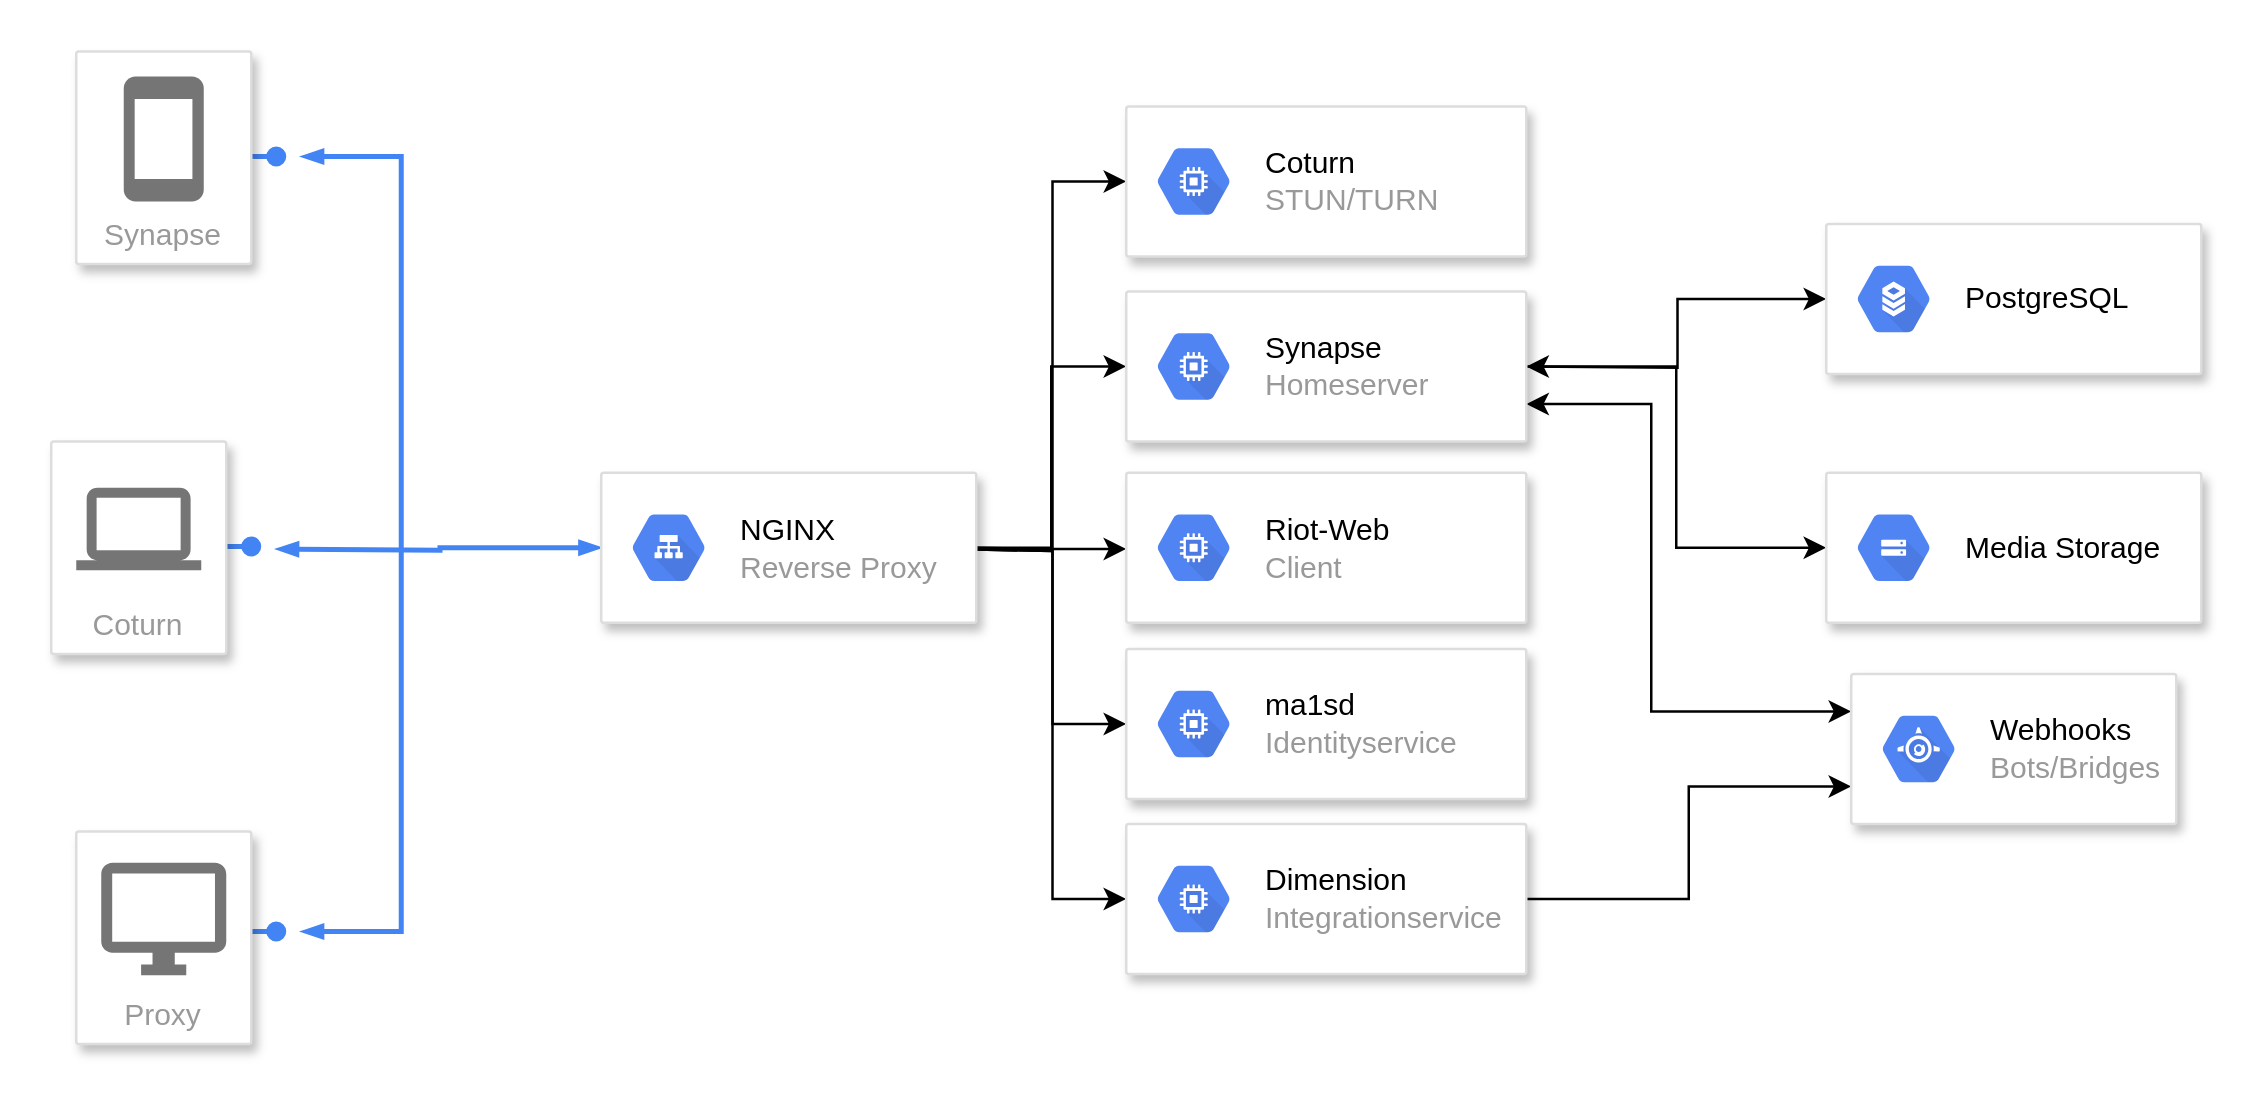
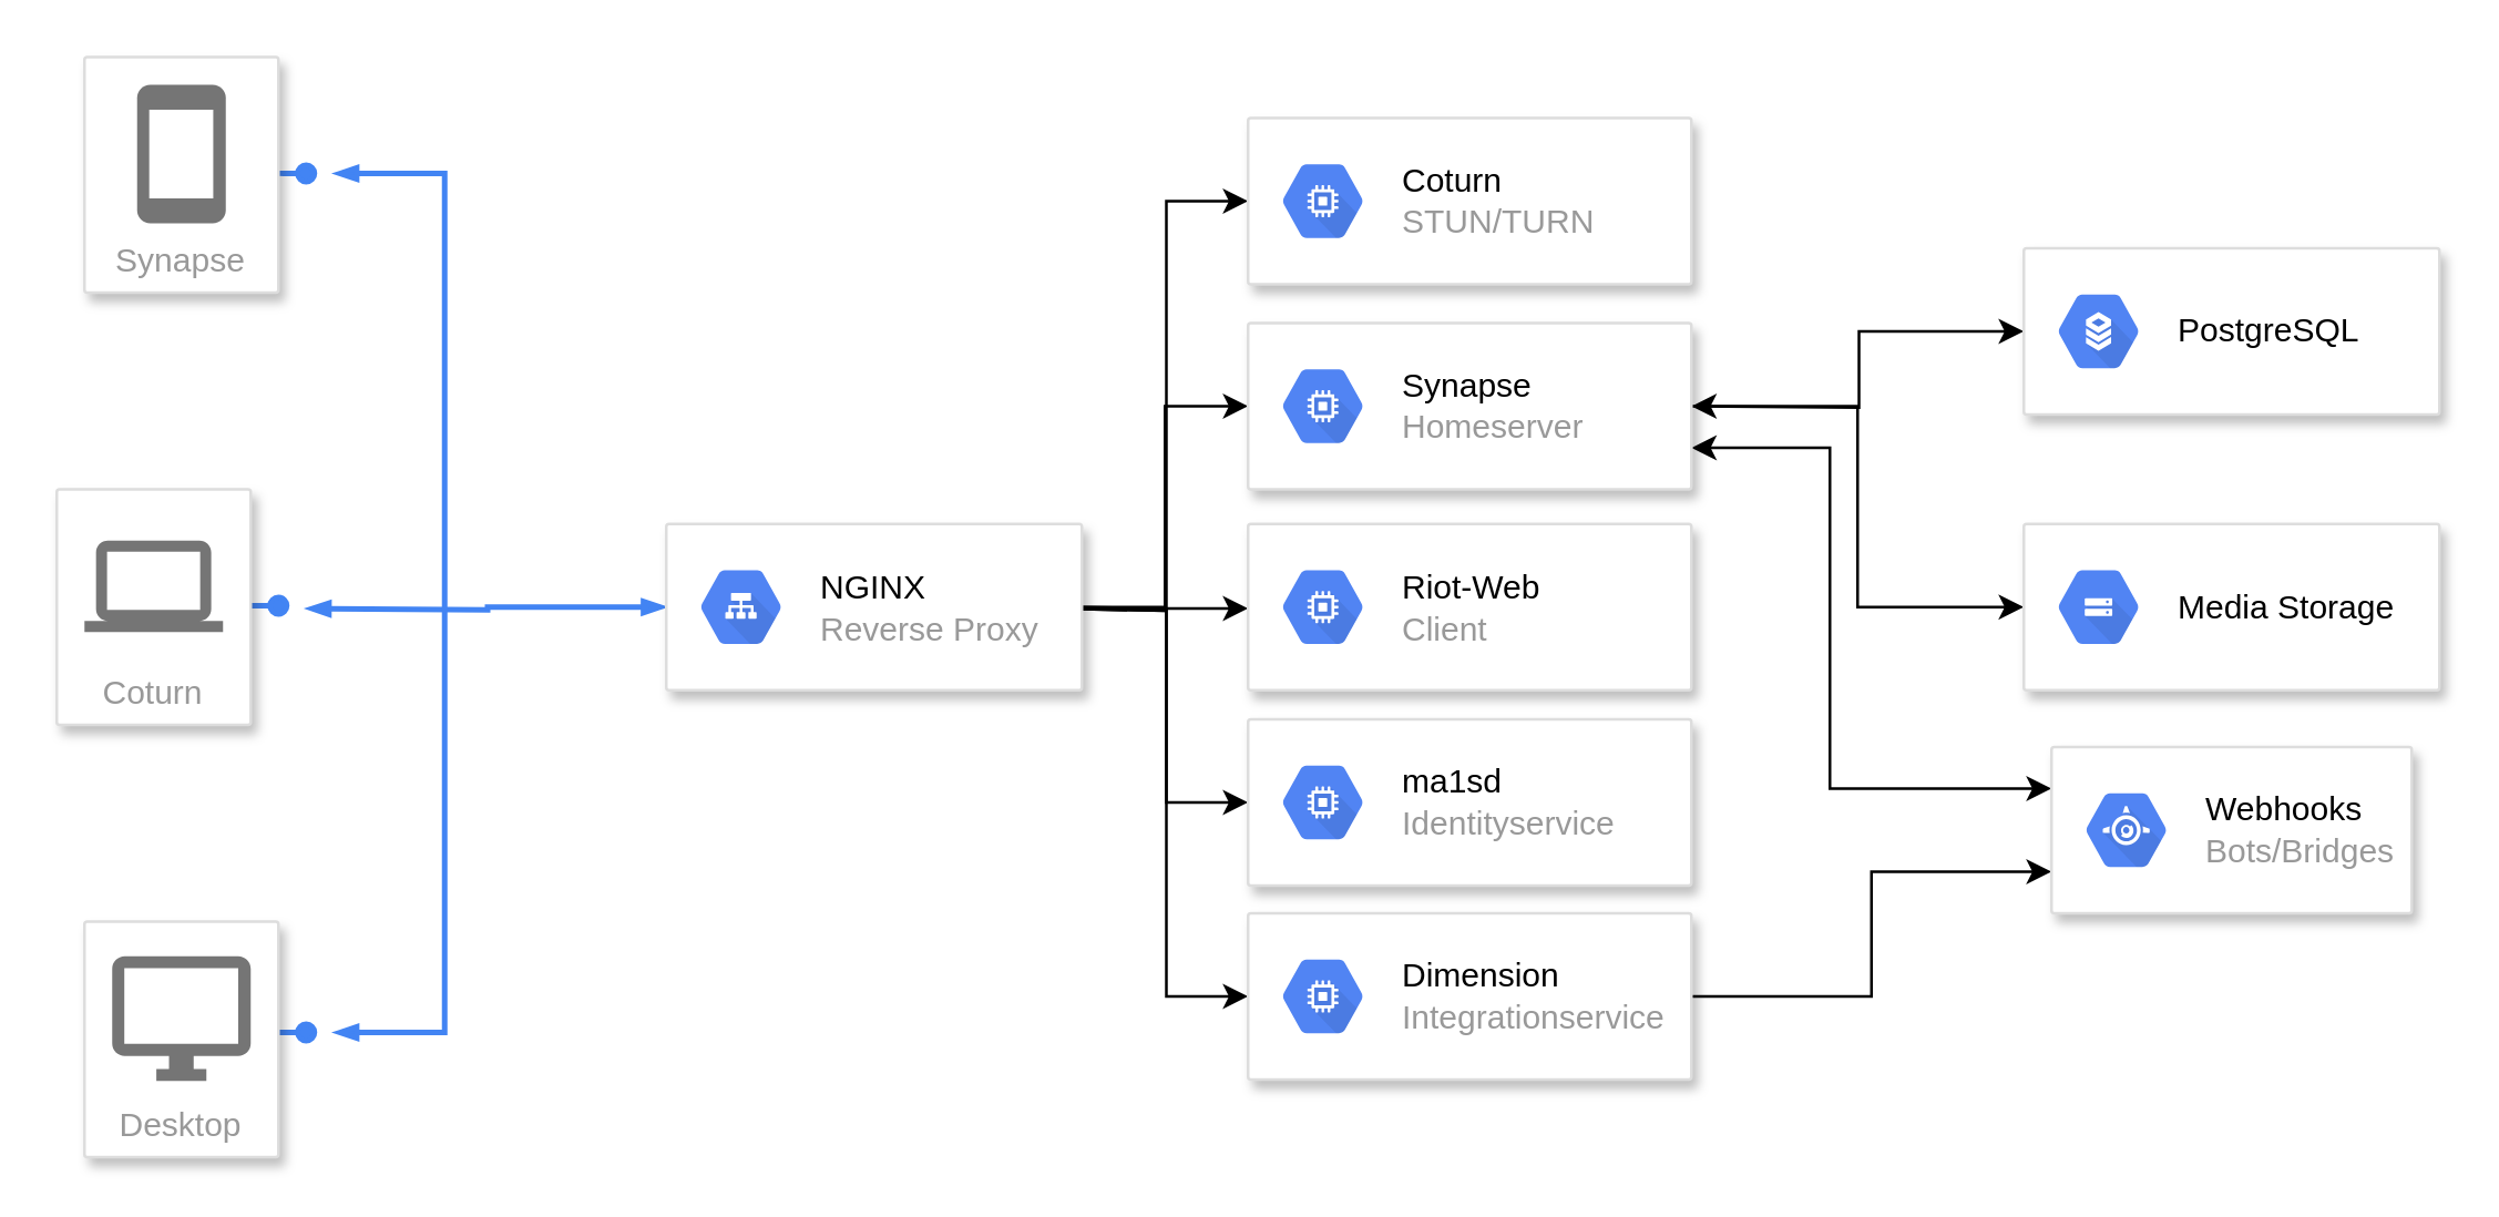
  <mxCell id="0" />
  <mxCell id="1" parent="0" />
  <mxCell id="2" value="" style="edgeStyle=elbowEdgeStyle;fontSize=12;html=1;endArrow=oval;endFill=1;rounded=0;strokeWidth=2;endSize=6;startSize=4;dashed=0;strokeColor=#4284F3;elbow=vertical;" parent="1" edge="1"><mxGeometry width="100" relative="1" as="geometry"><mxPoint x="100" y="61.953" as="sourcePoint" /><mxPoint x="110" y="62" as="targetPoint" /></mxGeometry></mxCell>
  <mxCell id="3" value="" style="edgeStyle=elbowEdgeStyle;fontSize=12;html=1;endArrow=oval;endFill=1;rounded=0;strokeWidth=2;endSize=6;startSize=4;dashed=0;strokeColor=#4284F3;elbow=vertical;" parent="1" edge="1"><mxGeometry width="100" relative="1" as="geometry"><mxPoint x="90" y="218" as="sourcePoint" /><mxPoint x="100" y="218.06" as="targetPoint" /><Array as="points"><mxPoint x="120" y="218" /></Array></mxGeometry></mxCell>
  <mxCell id="4" value="" style="edgeStyle=elbowEdgeStyle;fontSize=12;html=1;endArrow=oval;endFill=1;rounded=0;strokeWidth=2;endSize=6;startSize=4;dashed=0;strokeColor=#4284F3;elbow=vertical;" parent="1" edge="1"><mxGeometry width="100" relative="1" as="geometry"><mxPoint x="100" y="371.989" as="sourcePoint" /><mxPoint x="110" y="372" as="targetPoint" /><Array as="points" /></mxGeometry></mxCell>
  <mxCell id="5" value="" style="edgeStyle=orthogonalEdgeStyle;fontSize=12;html=1;endArrow=blockThin;endFill=1;rounded=0;strokeWidth=2;endSize=4;startSize=4;dashed=0;strokeColor=#4284F3;startArrow=blockThin;startFill=1;entryX=0;entryY=0.5;entryDx=0;entryDy=0;" parent="1" edge="1" target="36"><mxGeometry width="100" relative="1" as="geometry"><mxPoint x="110" y="219" as="sourcePoint" /><mxPoint x="247" y="218" as="targetPoint" /><Array as="points" /></mxGeometry></mxCell>
  <mxCell id="6" value="" style="fontSize=12;html=1;endArrow=blockThin;endFill=1;rounded=0;strokeWidth=2;endSize=4;startSize=4;dashed=0;strokeColor=#4284F3;startArrow=blockThin;startFill=1;edgeStyle=orthogonalEdgeStyle;" parent="1" edge="1"><mxGeometry width="100" relative="1" as="geometry"><mxPoint x="120" y="62" as="sourcePoint" /><mxPoint x="120" y="372" as="targetPoint" /><Array as="points"><mxPoint x="160" y="62" /><mxPoint x="160" y="372" /></Array></mxGeometry></mxCell>
  <mxCell id="7" value="Synapse" style="strokeColor=#dddddd;fillColor=#ffffff;shadow=1;strokeWidth=1;rounded=1;absoluteArcSize=1;arcSize=2;labelPosition=center;verticalLabelPosition=middle;align=center;verticalAlign=bottom;spacingLeft=0;fontColor=#999999;fontSize=12;whiteSpace=wrap;spacingBottom=2;html=1;" parent="1" vertex="1"><mxGeometry x="30" y="20" width="70" height="85" as="geometry" /></mxCell>
  <mxCell id="8" value="" style="dashed=0;html=1;fillColor=#757575;strokeColor=none;shape=mxgraph.gcp2.phone;part=1;" parent="7" vertex="1"><mxGeometry x="0.5" width="32" height="50" relative="1" as="geometry"><mxPoint x="-16" y="10" as="offset" /></mxGeometry></mxCell>
  <mxCell id="9" style="edgeStyle=orthogonalEdgeStyle;rounded=0;orthogonalLoop=1;jettySize=auto;html=1;exitX=1;exitY=0.5;exitDx=0;exitDy=0;entryX=0;entryY=0.5;entryDx=0;entryDy=0;" edge="1" parent="1" target="34"><mxGeometry relative="1" as="geometry"><mxPoint x="390" y="218.5" as="sourcePoint" /><mxPoint x="450" y="72" as="targetPoint" /></mxGeometry></mxCell>
  <mxCell id="10" style="edgeStyle=orthogonalEdgeStyle;rounded=0;orthogonalLoop=1;jettySize=auto;html=1;entryX=0;entryY=0.5;entryDx=0;entryDy=0;" edge="1" parent="1" target="25"><mxGeometry relative="1" as="geometry"><mxPoint x="390" y="218.5" as="sourcePoint" /><Array as="points"><mxPoint x="420" y="219" /><mxPoint x="420" y="146" /></Array></mxGeometry></mxCell>
  <mxCell id="11" style="edgeStyle=orthogonalEdgeStyle;rounded=0;orthogonalLoop=1;jettySize=auto;html=1;entryX=0;entryY=0.5;entryDx=0;entryDy=0;" parent="1" target="12" edge="1"><mxGeometry relative="1" as="geometry"><mxPoint x="610" y="146" as="sourcePoint" /></mxGeometry></mxCell>
  <mxCell id="12" value="" style="strokeColor=#dddddd;shadow=1;strokeWidth=1;rounded=1;absoluteArcSize=1;arcSize=2;" parent="1" vertex="1"><mxGeometry x="730" y="89" width="150" height="60" as="geometry" /></mxCell>
  <mxCell id="13" value="&lt;font color=&quot;#000000&quot;&gt;PostgreSQL&lt;/font&gt;" style="dashed=0;connectable=0;html=1;fillColor=#5184F3;strokeColor=none;shape=mxgraph.gcp2.hexIcon;prIcon=cloud_sql;part=1;labelPosition=right;verticalLabelPosition=middle;align=left;verticalAlign=middle;spacingLeft=5;fontColor=#999999;fontSize=12;" parent="12" vertex="1"><mxGeometry y="0.5" width="44" height="39" relative="1" as="geometry"><mxPoint x="5" y="-19.5" as="offset" /></mxGeometry></mxCell>
  <mxCell id="14" style="edgeStyle=orthogonalEdgeStyle;rounded=0;orthogonalLoop=1;jettySize=auto;html=1;exitX=0;exitY=0.5;exitDx=0;exitDy=0;entryX=1;entryY=0.5;entryDx=0;entryDy=0;startArrow=classic;startFill=1;" parent="1" source="15" target="25" edge="1"><mxGeometry relative="1" as="geometry"><mxPoint x="610" y="146" as="targetPoint" /></mxGeometry></mxCell>
  <mxCell id="15" value="" style="strokeColor=#dddddd;shadow=1;strokeWidth=1;rounded=1;absoluteArcSize=1;arcSize=2;" parent="1" vertex="1"><mxGeometry x="730" y="188.5" width="150" height="60" as="geometry" /></mxCell>
  <mxCell id="16" value="&lt;font color=&quot;#000000&quot;&gt;Media Storage&lt;/font&gt;" style="dashed=0;connectable=0;html=1;fillColor=#5184F3;strokeColor=none;shape=mxgraph.gcp2.hexIcon;prIcon=cloud_storage;part=1;labelPosition=right;verticalLabelPosition=middle;align=left;verticalAlign=middle;spacingLeft=5;fontColor=#999999;fontSize=12;" parent="15" vertex="1"><mxGeometry y="0.5" width="44" height="39" relative="1" as="geometry"><mxPoint x="5" y="-19.5" as="offset" /></mxGeometry></mxCell>
  <mxCell id="17" value="Coturn" style="strokeColor=#dddddd;shadow=1;strokeWidth=1;rounded=1;absoluteArcSize=1;arcSize=2;labelPosition=center;verticalLabelPosition=middle;align=center;verticalAlign=bottom;spacingLeft=0;fontColor=#999999;fontSize=12;whiteSpace=wrap;spacingBottom=2;" parent="1" vertex="1"><mxGeometry x="20" y="176" width="70" height="85" as="geometry" /></mxCell>
  <mxCell id="18" value="" style="dashed=0;connectable=0;html=1;fillColor=#757575;strokeColor=none;shape=mxgraph.gcp2.laptop;part=1;" parent="17" vertex="1"><mxGeometry x="0.5" width="50" height="33" relative="1" as="geometry"><mxPoint x="-25" y="18.5" as="offset" /></mxGeometry></mxCell>
- <mxCell id="19" value="Proxy" style="strokeColor=#dddddd;shadow=1;strokeWidth=1;rounded=1;absoluteArcSize=1;arcSize=2;labelPosition=center;verticalLabelPosition=middle;align=center;verticalAlign=bottom;spacingLeft=0;fontColor=#999999;fontSize=12;whiteSpace=wrap;spacingBottom=2;" parent="1" vertex="1"><mxGeometry x="30" y="332" width="70" height="85" as="geometry" /></mxCell>
+ <mxCell id="19" value="Desktop" style="strokeColor=#dddddd;shadow=1;strokeWidth=1;rounded=1;absoluteArcSize=1;arcSize=2;labelPosition=center;verticalLabelPosition=middle;align=center;verticalAlign=bottom;spacingLeft=0;fontColor=#999999;fontSize=12;whiteSpace=wrap;spacingBottom=2;" parent="1" vertex="1"><mxGeometry x="30" y="332" width="70" height="85" as="geometry" /></mxCell>
  <mxCell id="20" value="" style="dashed=0;connectable=0;html=1;fillColor=#757575;strokeColor=none;shape=mxgraph.gcp2.desktop;part=1;" parent="19" vertex="1"><mxGeometry x="0.5" width="50" height="45" relative="1" as="geometry"><mxPoint x="-25" y="12.5" as="offset" /></mxGeometry></mxCell>
  <mxCell id="21" style="edgeStyle=orthogonalEdgeStyle;rounded=0;orthogonalLoop=1;jettySize=auto;html=1;exitX=1;exitY=0.5;exitDx=0;exitDy=0;entryX=0;entryY=0.5;entryDx=0;entryDy=0;" edge="1" parent="1" target="28"><mxGeometry relative="1" as="geometry"><mxPoint x="390" y="219.25" as="sourcePoint" /><mxPoint x="450" y="359" as="targetPoint" /></mxGeometry></mxCell>
  <mxCell id="22" style="edgeStyle=orthogonalEdgeStyle;rounded=0;orthogonalLoop=1;jettySize=auto;html=1;exitX=1;exitY=0.5;exitDx=0;exitDy=0;entryX=0;entryY=0.5;entryDx=0;entryDy=0;" edge="1" parent="1" target="30"><mxGeometry relative="1" as="geometry"><mxPoint x="390" y="219.25" as="sourcePoint" /><mxPoint x="450" y="291" as="targetPoint" /></mxGeometry></mxCell>
  <mxCell id="23" style="edgeStyle=orthogonalEdgeStyle;rounded=0;orthogonalLoop=1;jettySize=auto;html=1;" edge="1" parent="1"><mxGeometry relative="1" as="geometry"><mxPoint x="390" y="219" as="sourcePoint" /><mxPoint x="450" y="219" as="targetPoint" /></mxGeometry></mxCell>
  <mxCell id="24" style="edgeStyle=orthogonalEdgeStyle;rounded=0;orthogonalLoop=1;jettySize=auto;html=1;exitX=1;exitY=0.75;exitDx=0;exitDy=0;entryX=0;entryY=0.25;entryDx=0;entryDy=0;startArrow=classic;startFill=1;" edge="1" parent="1" source="25" target="38"><mxGeometry relative="1" as="geometry"><Array as="points"><mxPoint x="660" y="161" /><mxPoint x="660" y="284" /></Array></mxGeometry></mxCell>
  <mxCell id="25" value="" style="strokeColor=#dddddd;shadow=1;strokeWidth=1;rounded=1;absoluteArcSize=1;arcSize=2;" vertex="1" parent="1"><mxGeometry x="450" y="116" width="160" height="60" as="geometry" /></mxCell>
  <mxCell id="26" value="&lt;font color=&quot;#000000&quot;&gt;Synapse&lt;/font&gt;&lt;br&gt;Homeserver" style="dashed=0;connectable=0;html=1;fillColor=#5184F3;strokeColor=none;shape=mxgraph.gcp2.hexIcon;prIcon=compute_engine;part=1;labelPosition=right;verticalLabelPosition=middle;align=left;verticalAlign=middle;spacingLeft=5;fontColor=#999999;fontSize=12;" vertex="1" parent="25"><mxGeometry y="0.5" width="44" height="39" relative="1" as="geometry"><mxPoint x="5" y="-19.5" as="offset" /></mxGeometry></mxCell>
  <mxCell id="27" style="edgeStyle=orthogonalEdgeStyle;rounded=0;orthogonalLoop=1;jettySize=auto;html=1;exitX=1;exitY=0.5;exitDx=0;exitDy=0;entryX=0;entryY=0.75;entryDx=0;entryDy=0;" edge="1" parent="1" source="28" target="38"><mxGeometry relative="1" as="geometry" /></mxCell>
  <mxCell id="28" value="" style="strokeColor=#dddddd;shadow=1;strokeWidth=1;rounded=1;absoluteArcSize=1;arcSize=2;" vertex="1" parent="1"><mxGeometry x="450" y="329" width="160" height="60" as="geometry" /></mxCell>
  <mxCell id="29" value="&lt;font color=&quot;#000000&quot;&gt;Dimension&lt;/font&gt;&lt;br&gt;Integrationservice" style="dashed=0;connectable=0;html=1;fillColor=#5184F3;strokeColor=none;shape=mxgraph.gcp2.hexIcon;prIcon=compute_engine;part=1;labelPosition=right;verticalLabelPosition=middle;align=left;verticalAlign=middle;spacingLeft=5;fontColor=#999999;fontSize=12;" vertex="1" parent="28"><mxGeometry y="0.5" width="44" height="39" relative="1" as="geometry"><mxPoint x="5" y="-19.5" as="offset" /></mxGeometry></mxCell>
  <mxCell id="30" value="" style="strokeColor=#dddddd;shadow=1;strokeWidth=1;rounded=1;absoluteArcSize=1;arcSize=2;" vertex="1" parent="1"><mxGeometry x="450" y="259" width="160" height="60" as="geometry" /></mxCell>
  <mxCell id="31" value="&lt;font color=&quot;#000000&quot;&gt;ma1sd&lt;/font&gt;&lt;br&gt;Identityservice" style="dashed=0;connectable=0;html=1;fillColor=#5184F3;strokeColor=none;shape=mxgraph.gcp2.hexIcon;prIcon=compute_engine;part=1;labelPosition=right;verticalLabelPosition=middle;align=left;verticalAlign=middle;spacingLeft=5;fontColor=#999999;fontSize=12;" vertex="1" parent="30"><mxGeometry y="0.5" width="44" height="39" relative="1" as="geometry"><mxPoint x="5" y="-19.5" as="offset" /></mxGeometry></mxCell>
  <mxCell id="32" value="" style="strokeColor=#dddddd;shadow=1;strokeWidth=1;rounded=1;absoluteArcSize=1;arcSize=2;" vertex="1" parent="1"><mxGeometry x="450" y="188.5" width="160" height="60" as="geometry" /></mxCell>
  <mxCell id="33" value="&lt;font color=&quot;#000000&quot;&gt;Riot-Web&lt;/font&gt;&lt;br&gt;Client" style="dashed=0;connectable=0;html=1;fillColor=#5184F3;strokeColor=none;shape=mxgraph.gcp2.hexIcon;prIcon=compute_engine;part=1;labelPosition=right;verticalLabelPosition=middle;align=left;verticalAlign=middle;spacingLeft=5;fontColor=#999999;fontSize=12;" vertex="1" parent="32"><mxGeometry y="0.5" width="44" height="39" relative="1" as="geometry"><mxPoint x="5" y="-19.5" as="offset" /></mxGeometry></mxCell>
  <mxCell id="34" value="" style="strokeColor=#dddddd;shadow=1;strokeWidth=1;rounded=1;absoluteArcSize=1;arcSize=2;" vertex="1" parent="1"><mxGeometry x="450" y="42" width="160" height="60" as="geometry" /></mxCell>
  <mxCell id="35" value="&lt;font color=&quot;#000000&quot;&gt;Coturn&lt;/font&gt;&lt;br&gt;STUN/TURN" style="dashed=0;connectable=0;html=1;fillColor=#5184F3;strokeColor=none;shape=mxgraph.gcp2.hexIcon;prIcon=compute_engine;part=1;labelPosition=right;verticalLabelPosition=middle;align=left;verticalAlign=middle;spacingLeft=5;fontColor=#999999;fontSize=12;" vertex="1" parent="34"><mxGeometry y="0.5" width="44" height="39" relative="1" as="geometry"><mxPoint x="5" y="-19.5" as="offset" /></mxGeometry></mxCell>
  <mxCell id="36" value="" style="strokeColor=#dddddd;shadow=1;strokeWidth=1;rounded=1;absoluteArcSize=1;arcSize=2;" vertex="1" parent="1"><mxGeometry x="240" y="188.5" width="150" height="60" as="geometry" /></mxCell>
  <mxCell id="37" value="&lt;font color=&quot;#000000&quot;&gt;NGINX&lt;/font&gt;&lt;br&gt;Reverse Proxy" style="dashed=0;connectable=0;html=1;fillColor=#5184F3;strokeColor=none;shape=mxgraph.gcp2.hexIcon;prIcon=cloud_load_balancing;part=1;labelPosition=right;verticalLabelPosition=middle;align=left;verticalAlign=middle;spacingLeft=5;fontColor=#999999;fontSize=12;" vertex="1" parent="36"><mxGeometry y="0.5" width="44" height="39" relative="1" as="geometry"><mxPoint x="5" y="-19.5" as="offset" /></mxGeometry></mxCell>
  <mxCell id="38" value="" style="strokeColor=#dddddd;shadow=1;strokeWidth=1;rounded=1;absoluteArcSize=1;arcSize=2;" vertex="1" parent="1"><mxGeometry x="740" y="269" width="130" height="60" as="geometry" /></mxCell>
  <mxCell id="39" value="&lt;font color=&quot;#000000&quot;&gt;Webhooks&lt;/font&gt;&lt;br&gt;Bots/Bridges" style="dashed=0;connectable=0;html=1;fillColor=#5184F3;strokeColor=none;shape=mxgraph.gcp2.hexIcon;prIcon=app_engine;part=1;labelPosition=right;verticalLabelPosition=middle;align=left;verticalAlign=middle;spacingLeft=5;fontColor=#999999;fontSize=12;" vertex="1" parent="38"><mxGeometry y="0.5" width="44" height="39" relative="1" as="geometry"><mxPoint x="5" y="-19.5" as="offset" /></mxGeometry></mxCell>
